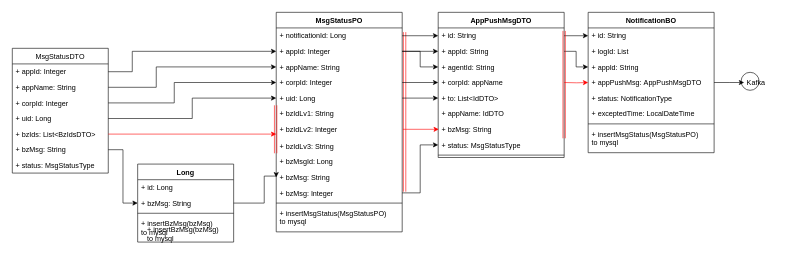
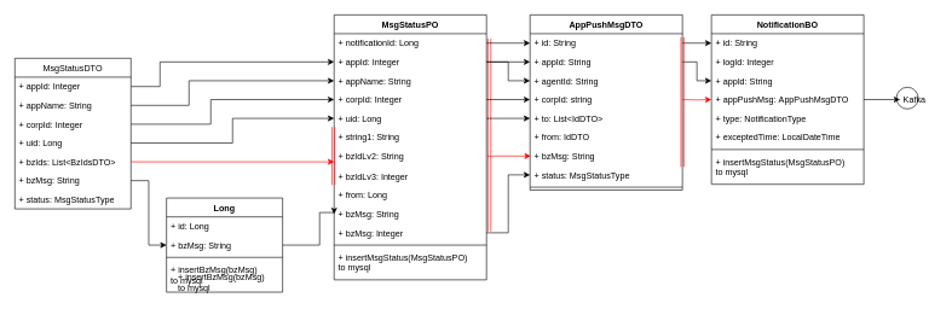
  <mxCell id="0" />
  <mxCell id="1" parent="0" />
  <mxCell id="2" value="MsgStatusDTO" style="swimlane;fontStyle=0;childLayout=stackLayout;horizontal=1;startSize=26;fillColor=none;horizontalStack=0;resizeParent=1;resizeParentMax=0;resizeLast=0;collapsible=1;marginBottom=0;" parent="1" vertex="1"><mxGeometry x="20" y="80" width="160" height="208" as="geometry" /></mxCell>
  <mxCell id="3" value="+ appId: Integer" style="text;strokeColor=none;fillColor=none;align=left;verticalAlign=top;spacingLeft=4;spacingRight=4;overflow=hidden;rotatable=0;points=[[0,0.5],[1,0.5]];portConstraint=eastwest;" parent="2" vertex="1"><mxGeometry y="26" width="160" height="26" as="geometry" /></mxCell>
  <mxCell id="4" value="+ appName: String" style="text;strokeColor=none;fillColor=none;align=left;verticalAlign=top;spacingLeft=4;spacingRight=4;overflow=hidden;rotatable=0;points=[[0,0.5],[1,0.5]];portConstraint=eastwest;" parent="2" vertex="1"><mxGeometry y="52" width="160" height="26" as="geometry" /></mxCell>
  <mxCell id="5" value="+ corpId: Integer" style="text;strokeColor=none;fillColor=none;align=left;verticalAlign=top;spacingLeft=4;spacingRight=4;overflow=hidden;rotatable=0;points=[[0,0.5],[1,0.5]];portConstraint=eastwest;" parent="2" vertex="1"><mxGeometry y="78" width="160" height="26" as="geometry" /></mxCell>
  <mxCell id="6" value="+ uid: Long" style="text;strokeColor=none;fillColor=none;align=left;verticalAlign=top;spacingLeft=4;spacingRight=4;overflow=hidden;rotatable=0;points=[[0,0.5],[1,0.5]];portConstraint=eastwest;" parent="2" vertex="1"><mxGeometry y="104" width="160" height="26" as="geometry" /></mxCell>
  <mxCell id="7" value="+ bzIds: List&lt;BzIdsDTO&gt;" style="text;strokeColor=none;fillColor=none;align=left;verticalAlign=top;spacingLeft=4;spacingRight=4;overflow=hidden;rotatable=0;points=[[0,0.5],[1,0.5]];portConstraint=eastwest;" parent="2" vertex="1"><mxGeometry y="130" width="160" height="26" as="geometry" /></mxCell>
  <mxCell id="8" value="+ bzMsg: String" style="text;strokeColor=none;fillColor=none;align=left;verticalAlign=top;spacingLeft=4;spacingRight=4;overflow=hidden;rotatable=0;points=[[0,0.5],[1,0.5]];portConstraint=eastwest;" parent="2" vertex="1"><mxGeometry y="156" width="160" height="26" as="geometry" /></mxCell>
  <mxCell id="9" value="+ status: MsgStatusType" style="text;strokeColor=none;fillColor=none;align=left;verticalAlign=top;spacingLeft=4;spacingRight=4;overflow=hidden;rotatable=0;points=[[0,0.5],[1,0.5]];portConstraint=eastwest;" parent="2" vertex="1"><mxGeometry y="182" width="160" height="26" as="geometry" /></mxCell>
  <mxCell id="10" value="Long" style="swimlane;fontStyle=1;align=center;verticalAlign=top;childLayout=stackLayout;horizontal=1;startSize=26;horizontalStack=0;resizeParent=1;resizeParentMax=0;resizeLast=0;collapsible=1;marginBottom=0;" vertex="1" parent="1"><mxGeometry x="229" y="273" width="160" height="130" as="geometry" /></mxCell>
  <mxCell id="11" value="+ id: Long" style="text;strokeColor=none;fillColor=none;align=left;verticalAlign=top;spacingLeft=4;spacingRight=4;overflow=hidden;rotatable=0;points=[[0,0.5],[1,0.5]];portConstraint=eastwest;" vertex="1" parent="10"><mxGeometry y="26" width="160" height="26" as="geometry" /></mxCell>
  <mxCell id="12" value="+ bzMsg: String" style="text;strokeColor=none;fillColor=none;align=left;verticalAlign=top;spacingLeft=4;spacingRight=4;overflow=hidden;rotatable=0;points=[[0,0.5],[1,0.5]];portConstraint=eastwest;" vertex="1" parent="10"><mxGeometry y="52" width="160" height="26" as="geometry" /></mxCell>
  <mxCell id="13" value="" style="line;strokeWidth=1;fillColor=none;align=left;verticalAlign=middle;spacingTop=-1;spacingLeft=3;spacingRight=3;rotatable=0;labelPosition=right;points=[];portConstraint=eastwest;" vertex="1" parent="10"><mxGeometry y="78" width="160" height="8" as="geometry" /></mxCell>
  <mxCell id="14" value="+ insertBzMsg(bzMsg)&#10;to mysql&#10;" style="text;strokeColor=none;fillColor=none;align=left;verticalAlign=top;spacingLeft=4;spacingRight=4;overflow=hidden;rotatable=0;points=[[0,0.5],[1,0.5]];portConstraint=eastwest;" vertex="1" parent="10"><mxGeometry y="86" width="160" height="44" as="geometry" /></mxCell>
  <mxCell id="15" style="edgeStyle=orthogonalEdgeStyle;rounded=0;orthogonalLoop=1;jettySize=auto;html=1;exitX=1;exitY=0.5;exitDx=0;exitDy=0;entryX=0;entryY=0.5;entryDx=0;entryDy=0;" edge="1" parent="1" source="8" target="12"><mxGeometry relative="1" as="geometry" /></mxCell>
  <mxCell id="16" style="edgeStyle=orthogonalEdgeStyle;rounded=0;orthogonalLoop=1;jettySize=auto;html=1;exitX=1;exitY=0.5;exitDx=0;exitDy=0;strokeColor=#FF0000;" edge="1" parent="1" source="7"><mxGeometry relative="1" as="geometry"><mxPoint x="460" y="223" as="targetPoint" /><Array as="points"><mxPoint x="450" y="223" /></Array></mxGeometry></mxCell>
  <mxCell id="17" value="+ insertBzMsg(bzMsg)&#10;to mysql&#10;" style="text;strokeColor=none;fillColor=none;align=left;verticalAlign=top;spacingLeft=4;spacingRight=4;overflow=hidden;rotatable=0;points=[[0,0.5],[1,0.5]];portConstraint=eastwest;" vertex="1" parent="1"><mxGeometry x="239" y="369" width="160" height="44" as="geometry" /></mxCell>
  <mxCell id="18" value="MsgStatusPO" style="swimlane;fontStyle=1;align=center;verticalAlign=top;childLayout=stackLayout;horizontal=1;startSize=26;horizontalStack=0;resizeParent=1;resizeParentMax=0;resizeLast=0;collapsible=1;marginBottom=0;" vertex="1" parent="1"><mxGeometry x="460" y="20" width="210" height="366" as="geometry" /></mxCell>
  <mxCell id="19" value="+ notificationId: Long" style="text;strokeColor=none;fillColor=none;align=left;verticalAlign=top;spacingLeft=4;spacingRight=4;overflow=hidden;rotatable=0;points=[[0,0.5],[1,0.5]];portConstraint=eastwest;" vertex="1" parent="18"><mxGeometry y="26" width="210" height="26" as="geometry" /></mxCell>
  <mxCell id="20" value="+ appId: Integer" style="text;strokeColor=none;fillColor=none;align=left;verticalAlign=top;spacingLeft=4;spacingRight=4;overflow=hidden;rotatable=0;points=[[0,0.5],[1,0.5]];portConstraint=eastwest;" vertex="1" parent="18"><mxGeometry y="52" width="210" height="26" as="geometry" /></mxCell>
  <mxCell id="21" value="+ appName: String" style="text;strokeColor=none;fillColor=none;align=left;verticalAlign=top;spacingLeft=4;spacingRight=4;overflow=hidden;rotatable=0;points=[[0,0.5],[1,0.5]];portConstraint=eastwest;" vertex="1" parent="18"><mxGeometry y="78" width="210" height="26" as="geometry" /></mxCell>
  <mxCell id="22" value="+ corpId: Integer" style="text;strokeColor=none;fillColor=none;align=left;verticalAlign=top;spacingLeft=4;spacingRight=4;overflow=hidden;rotatable=0;points=[[0,0.5],[1,0.5]];portConstraint=eastwest;" vertex="1" parent="18"><mxGeometry y="104" width="210" height="26" as="geometry" /></mxCell>
  <mxCell id="23" value="+ uid: Long" style="text;strokeColor=none;fillColor=none;align=left;verticalAlign=top;spacingLeft=4;spacingRight=4;overflow=hidden;rotatable=0;points=[[0,0.5],[1,0.5]];portConstraint=eastwest;" vertex="1" parent="18"><mxGeometry y="130" width="210" height="26" as="geometry" /></mxCell>
- <mxCell id="24" value="+ bzIdLv1: String" style="text;strokeColor=none;fillColor=none;align=left;verticalAlign=top;spacingLeft=4;spacingRight=4;overflow=hidden;rotatable=0;points=[[0,0.5],[1,0.5]];portConstraint=eastwest;" vertex="1" parent="18"><mxGeometry y="156" width="210" height="26" as="geometry" /></mxCell>
+ <mxCell id="24" value="+ string1: String" style="text;strokeColor=none;fillColor=none;align=left;verticalAlign=top;spacingLeft=4;spacingRight=4;overflow=hidden;rotatable=0;points=[[0,0.5],[1,0.5]];portConstraint=eastwest;" vertex="1" parent="18"><mxGeometry y="156" width="210" height="26" as="geometry" /></mxCell>
  <mxCell id="25" value="" style="shape=link;html=1;rounded=0;fontSize=12;fontColor=#FF0000;strokeColor=#FF0000;" edge="1" parent="18"><mxGeometry width="100" relative="1" as="geometry"><mxPoint x="-1" y="155" as="sourcePoint" /><mxPoint x="-1" y="235" as="targetPoint" /></mxGeometry></mxCell>
- <mxCell id="26" value="+ bzIdLv2: Integer" style="text;strokeColor=none;fillColor=none;align=left;verticalAlign=top;spacingLeft=4;spacingRight=4;overflow=hidden;rotatable=0;points=[[0,0.5],[1,0.5]];portConstraint=eastwest;" vertex="1" parent="18"><mxGeometry y="182" width="210" height="28" as="geometry" /></mxCell>
- <mxCell id="27" value="+ bzIdLv3: String" style="text;strokeColor=none;fillColor=none;align=left;verticalAlign=top;spacingLeft=4;spacingRight=4;overflow=hidden;rotatable=0;points=[[0,0.5],[1,0.5]];portConstraint=eastwest;" vertex="1" parent="18"><mxGeometry y="210" width="210" height="26" as="geometry" /></mxCell>
- <mxCell id="28" value="+ bzMsgId: Long" style="text;strokeColor=none;fillColor=none;align=left;verticalAlign=top;spacingLeft=4;spacingRight=4;overflow=hidden;rotatable=0;points=[[0,0.5],[1,0.5]];portConstraint=eastwest;" vertex="1" parent="18"><mxGeometry y="236" width="210" height="26" as="geometry" /></mxCell>
+ <mxCell id="26" value="+ bzIdLv2: String" style="text;strokeColor=none;fillColor=none;align=left;verticalAlign=top;spacingLeft=4;spacingRight=4;overflow=hidden;rotatable=0;points=[[0,0.5],[1,0.5]];portConstraint=eastwest;" vertex="1" parent="18"><mxGeometry y="182" width="210" height="28" as="geometry" /></mxCell>
+ <mxCell id="27" value="+ bzIdLv3: Integer" style="text;strokeColor=none;fillColor=none;align=left;verticalAlign=top;spacingLeft=4;spacingRight=4;overflow=hidden;rotatable=0;points=[[0,0.5],[1,0.5]];portConstraint=eastwest;" vertex="1" parent="18"><mxGeometry y="210" width="210" height="26" as="geometry" /></mxCell>
+ <mxCell id="28" value="+ from: Long" style="text;strokeColor=none;fillColor=none;align=left;verticalAlign=top;spacingLeft=4;spacingRight=4;overflow=hidden;rotatable=0;points=[[0,0.5],[1,0.5]];portConstraint=eastwest;" vertex="1" parent="18"><mxGeometry y="236" width="210" height="26" as="geometry" /></mxCell>
  <mxCell id="29" value="+ bzMsg: String" style="text;strokeColor=none;fillColor=none;align=left;verticalAlign=top;spacingLeft=4;spacingRight=4;overflow=hidden;rotatable=0;points=[[0,0.5],[1,0.5]];portConstraint=eastwest;" vertex="1" parent="18"><mxGeometry y="262" width="210" height="26" as="geometry" /></mxCell>
  <mxCell id="30" value="+ bzMsg: Integer" style="text;strokeColor=none;fillColor=none;align=left;verticalAlign=top;spacingLeft=4;spacingRight=4;overflow=hidden;rotatable=0;points=[[0,0.5],[1,0.5]];portConstraint=eastwest;" vertex="1" parent="18"><mxGeometry y="288" width="210" height="26" as="geometry" /></mxCell>
  <mxCell id="31" value="" style="line;strokeWidth=1;fillColor=none;align=left;verticalAlign=middle;spacingTop=-1;spacingLeft=3;spacingRight=3;rotatable=0;labelPosition=right;points=[];portConstraint=eastwest;" vertex="1" parent="18"><mxGeometry y="314" width="210" height="8" as="geometry" /></mxCell>
  <mxCell id="32" value="+ insertMsgStatus(MsgStatusPO)&#10;to mysql&#10;" style="text;strokeColor=none;fillColor=none;align=left;verticalAlign=top;spacingLeft=4;spacingRight=4;overflow=hidden;rotatable=0;points=[[0,0.5],[1,0.5]];portConstraint=eastwest;" vertex="1" parent="18"><mxGeometry y="322" width="210" height="44" as="geometry" /></mxCell>
  <mxCell id="33" value="" style="shape=link;html=1;rounded=0;fontSize=12;fontColor=#FF0000;exitX=1.019;exitY=0.269;exitDx=0;exitDy=0;exitPerimeter=0;strokeColor=#FF0000;" edge="1" parent="18" source="19"><mxGeometry width="100" relative="1" as="geometry"><mxPoint x="217" y="155" as="sourcePoint" /><mxPoint x="214" y="299" as="targetPoint" /></mxGeometry></mxCell>
  <mxCell id="34" style="edgeStyle=orthogonalEdgeStyle;rounded=0;orthogonalLoop=1;jettySize=auto;html=1;entryX=0;entryY=0.5;entryDx=0;entryDy=0;fontSize=12;fontColor=#FF0000;" edge="1" parent="1" source="12" target="29"><mxGeometry relative="1" as="geometry"><Array as="points"><mxPoint x="440" y="338" /><mxPoint x="440" y="293" /></Array></mxGeometry></mxCell>
  <mxCell id="35" style="edgeStyle=orthogonalEdgeStyle;rounded=0;orthogonalLoop=1;jettySize=auto;html=1;exitX=1;exitY=0.5;exitDx=0;exitDy=0;entryX=0;entryY=0.5;entryDx=0;entryDy=0;fontSize=12;fontColor=#FF0000;" edge="1" parent="1" source="6" target="23"><mxGeometry relative="1" as="geometry" /></mxCell>
  <mxCell id="36" style="edgeStyle=orthogonalEdgeStyle;rounded=0;orthogonalLoop=1;jettySize=auto;html=1;fontSize=12;fontColor=#FF0000;" edge="1" parent="1" source="5" target="22"><mxGeometry relative="1" as="geometry"><mxPoint x="290" y="70" as="targetPoint" /><Array as="points"><mxPoint x="290" y="171" /><mxPoint x="290" y="137" /></Array></mxGeometry></mxCell>
  <mxCell id="37" style="edgeStyle=orthogonalEdgeStyle;rounded=0;orthogonalLoop=1;jettySize=auto;html=1;exitX=1;exitY=0.5;exitDx=0;exitDy=0;fontSize=12;fontColor=#FF0000;" edge="1" parent="1" source="4" target="21"><mxGeometry relative="1" as="geometry"><Array as="points"><mxPoint x="260" y="145" /><mxPoint x="260" y="111" /></Array></mxGeometry></mxCell>
  <mxCell id="38" style="edgeStyle=orthogonalEdgeStyle;rounded=0;orthogonalLoop=1;jettySize=auto;html=1;exitX=1;exitY=0.5;exitDx=0;exitDy=0;entryX=0;entryY=0.5;entryDx=0;entryDy=0;fontSize=12;fontColor=#FF0000;" edge="1" parent="1" source="3" target="20"><mxGeometry relative="1" as="geometry"><Array as="points"><mxPoint x="220" y="119" /><mxPoint x="220" y="85" /></Array></mxGeometry></mxCell>
  <mxCell id="39" value="AppPushMsgDTO" style="swimlane;fontStyle=1;align=center;verticalAlign=top;childLayout=stackLayout;horizontal=1;startSize=26;horizontalStack=0;resizeParent=1;resizeParentMax=0;resizeLast=0;collapsible=1;marginBottom=0;" vertex="1" parent="1"><mxGeometry x="730" y="20" width="210" height="242" as="geometry" /></mxCell>
  <mxCell id="40" value="+ id: String" style="text;strokeColor=none;fillColor=none;align=left;verticalAlign=top;spacingLeft=4;spacingRight=4;overflow=hidden;rotatable=0;points=[[0,0.5],[1,0.5]];portConstraint=eastwest;" vertex="1" parent="39"><mxGeometry y="26" width="210" height="26" as="geometry" /></mxCell>
  <mxCell id="41" value="+ appId: String" style="text;strokeColor=none;fillColor=none;align=left;verticalAlign=top;spacingLeft=4;spacingRight=4;overflow=hidden;rotatable=0;points=[[0,0.5],[1,0.5]];portConstraint=eastwest;" vertex="1" parent="39"><mxGeometry y="52" width="210" height="26" as="geometry" /></mxCell>
  <mxCell id="42" value="+ agentId: String" style="text;strokeColor=none;fillColor=none;align=left;verticalAlign=top;spacingLeft=4;spacingRight=4;overflow=hidden;rotatable=0;points=[[0,0.5],[1,0.5]];portConstraint=eastwest;" vertex="1" parent="39"><mxGeometry y="78" width="210" height="26" as="geometry" /></mxCell>
- <mxCell id="43" value="+ corpId: appName" style="text;strokeColor=none;fillColor=none;align=left;verticalAlign=top;spacingLeft=4;spacingRight=4;overflow=hidden;rotatable=0;points=[[0,0.5],[1,0.5]];portConstraint=eastwest;" vertex="1" parent="39"><mxGeometry y="104" width="210" height="26" as="geometry" /></mxCell>
+ <mxCell id="43" value="+ corpId: string" style="text;strokeColor=none;fillColor=none;align=left;verticalAlign=top;spacingLeft=4;spacingRight=4;overflow=hidden;rotatable=0;points=[[0,0.5],[1,0.5]];portConstraint=eastwest;" vertex="1" parent="39"><mxGeometry y="104" width="210" height="26" as="geometry" /></mxCell>
  <mxCell id="44" value="+ to: List&lt;IdDTO&gt;" style="text;strokeColor=none;fillColor=none;align=left;verticalAlign=top;spacingLeft=4;spacingRight=4;overflow=hidden;rotatable=0;points=[[0,0.5],[1,0.5]];portConstraint=eastwest;" vertex="1" parent="39"><mxGeometry y="130" width="210" height="26" as="geometry" /></mxCell>
- <mxCell id="45" value="+ appName: IdDTO" style="text;strokeColor=none;fillColor=none;align=left;verticalAlign=top;spacingLeft=4;spacingRight=4;overflow=hidden;rotatable=0;points=[[0,0.5],[1,0.5]];portConstraint=eastwest;" vertex="1" parent="39"><mxGeometry y="156" width="210" height="26" as="geometry" /></mxCell>
+ <mxCell id="45" value="+ from: IdDTO" style="text;strokeColor=none;fillColor=none;align=left;verticalAlign=top;spacingLeft=4;spacingRight=4;overflow=hidden;rotatable=0;points=[[0,0.5],[1,0.5]];portConstraint=eastwest;" vertex="1" parent="39"><mxGeometry y="156" width="210" height="26" as="geometry" /></mxCell>
  <mxCell id="46" value="+ bzMsg: String" style="text;strokeColor=none;fillColor=none;align=left;verticalAlign=top;spacingLeft=4;spacingRight=4;overflow=hidden;rotatable=0;points=[[0,0.5],[1,0.5]];portConstraint=eastwest;" vertex="1" parent="39"><mxGeometry y="182" width="210" height="26" as="geometry" /></mxCell>
  <mxCell id="47" value="+ status: MsgStatusType" style="text;strokeColor=none;fillColor=none;align=left;verticalAlign=top;spacingLeft=4;spacingRight=4;overflow=hidden;rotatable=0;points=[[0,0.5],[1,0.5]];portConstraint=eastwest;" vertex="1" parent="39"><mxGeometry y="208" width="210" height="26" as="geometry" /></mxCell>
  <mxCell id="48" value="" style="line;strokeWidth=1;fillColor=none;align=left;verticalAlign=middle;spacingTop=-1;spacingLeft=3;spacingRight=3;rotatable=0;labelPosition=right;points=[];portConstraint=eastwest;" vertex="1" parent="39"><mxGeometry y="234" width="210" height="8" as="geometry" /></mxCell>
  <mxCell id="49" style="edgeStyle=orthogonalEdgeStyle;rounded=0;orthogonalLoop=1;jettySize=auto;html=1;exitX=1;exitY=0.5;exitDx=0;exitDy=0;entryX=0;entryY=0.5;entryDx=0;entryDy=0;fontSize=12;fontColor=#FF0000;" edge="1" parent="1" source="19" target="40"><mxGeometry relative="1" as="geometry" /></mxCell>
  <mxCell id="50" style="edgeStyle=orthogonalEdgeStyle;rounded=0;orthogonalLoop=1;jettySize=auto;html=1;exitX=1;exitY=0.5;exitDx=0;exitDy=0;entryX=0;entryY=0.5;entryDx=0;entryDy=0;fontSize=12;fontColor=#FF0000;" edge="1" parent="1" source="20" target="41"><mxGeometry relative="1" as="geometry" /></mxCell>
  <mxCell id="51" style="edgeStyle=orthogonalEdgeStyle;rounded=0;orthogonalLoop=1;jettySize=auto;html=1;exitX=1;exitY=0.5;exitDx=0;exitDy=0;entryX=0;entryY=0.5;entryDx=0;entryDy=0;fontSize=12;fontColor=#FF0000;" edge="1" parent="1" source="20" target="42"><mxGeometry relative="1" as="geometry"><mxPoint x="680" y="95" as="sourcePoint" /><mxPoint x="740" y="95" as="targetPoint" /></mxGeometry></mxCell>
  <mxCell id="52" style="edgeStyle=orthogonalEdgeStyle;rounded=0;orthogonalLoop=1;jettySize=auto;html=1;exitX=1;exitY=0.5;exitDx=0;exitDy=0;entryX=0;entryY=0.5;entryDx=0;entryDy=0;fontSize=12;fontColor=#FF0000;" edge="1" parent="1" source="22" target="43"><mxGeometry relative="1" as="geometry" /></mxCell>
  <mxCell id="53" style="edgeStyle=orthogonalEdgeStyle;rounded=0;orthogonalLoop=1;jettySize=auto;html=1;exitX=1;exitY=0.5;exitDx=0;exitDy=0;entryX=0;entryY=0.5;entryDx=0;entryDy=0;fontSize=12;fontColor=#FF0000;" edge="1" parent="1" source="23" target="44"><mxGeometry relative="1" as="geometry" /></mxCell>
  <mxCell id="54" style="edgeStyle=orthogonalEdgeStyle;rounded=0;orthogonalLoop=1;jettySize=auto;html=1;entryX=0;entryY=0.5;entryDx=0;entryDy=0;fontSize=12;fontColor=#FF0000;strokeColor=#FF0000;" edge="1" parent="1"><mxGeometry relative="1" as="geometry"><mxPoint x="671" y="215" as="sourcePoint" /><mxPoint x="731" y="215" as="targetPoint" /></mxGeometry></mxCell>
  <mxCell id="55" style="edgeStyle=orthogonalEdgeStyle;rounded=0;orthogonalLoop=1;jettySize=auto;html=1;exitX=1;exitY=0.5;exitDx=0;exitDy=0;entryX=0;entryY=0.5;entryDx=0;entryDy=0;fontSize=12;fontColor=#FF0000;strokeColor=#000000;" edge="1" parent="1" source="30" target="47"><mxGeometry relative="1" as="geometry" /></mxCell>
  <mxCell id="56" value="NotificationBO" style="swimlane;fontStyle=1;align=center;verticalAlign=top;childLayout=stackLayout;horizontal=1;startSize=26;horizontalStack=0;resizeParent=1;resizeParentMax=0;resizeLast=0;collapsible=1;marginBottom=0;" vertex="1" parent="1"><mxGeometry x="980" y="20" width="210" height="234" as="geometry" /></mxCell>
  <mxCell id="57" value="+ id: String" style="text;strokeColor=none;fillColor=none;align=left;verticalAlign=top;spacingLeft=4;spacingRight=4;overflow=hidden;rotatable=0;points=[[0,0.5],[1,0.5]];portConstraint=eastwest;" vertex="1" parent="56"><mxGeometry y="26" width="210" height="26" as="geometry" /></mxCell>
- <mxCell id="58" value="+ logId: List" style="text;strokeColor=none;fillColor=none;align=left;verticalAlign=top;spacingLeft=4;spacingRight=4;overflow=hidden;rotatable=0;points=[[0,0.5],[1,0.5]];portConstraint=eastwest;" vertex="1" parent="56"><mxGeometry y="52" width="210" height="26" as="geometry" /></mxCell>
+ <mxCell id="58" value="+ logId: Integer" style="text;strokeColor=none;fillColor=none;align=left;verticalAlign=top;spacingLeft=4;spacingRight=4;overflow=hidden;rotatable=0;points=[[0,0.5],[1,0.5]];portConstraint=eastwest;" vertex="1" parent="56"><mxGeometry y="52" width="210" height="26" as="geometry" /></mxCell>
  <mxCell id="59" value="+ appId: String" style="text;strokeColor=none;fillColor=none;align=left;verticalAlign=top;spacingLeft=4;spacingRight=4;overflow=hidden;rotatable=0;points=[[0,0.5],[1,0.5]];portConstraint=eastwest;" vertex="1" parent="56"><mxGeometry y="78" width="210" height="26" as="geometry" /></mxCell>
  <mxCell id="60" value="+ appPushMsg: AppPushMsgDTO" style="text;strokeColor=none;fillColor=none;align=left;verticalAlign=top;spacingLeft=4;spacingRight=4;overflow=hidden;rotatable=0;points=[[0,0.5],[1,0.5]];portConstraint=eastwest;" vertex="1" parent="56"><mxGeometry y="104" width="210" height="26" as="geometry" /></mxCell>
- <mxCell id="61" value="+ status: NotificationType" style="text;strokeColor=none;fillColor=none;align=left;verticalAlign=top;spacingLeft=4;spacingRight=4;overflow=hidden;rotatable=0;points=[[0,0.5],[1,0.5]];portConstraint=eastwest;" vertex="1" parent="56"><mxGeometry y="130" width="210" height="26" as="geometry" /></mxCell>
+ <mxCell id="61" value="+ type: NotificationType" style="text;strokeColor=none;fillColor=none;align=left;verticalAlign=top;spacingLeft=4;spacingRight=4;overflow=hidden;rotatable=0;points=[[0,0.5],[1,0.5]];portConstraint=eastwest;" vertex="1" parent="56"><mxGeometry y="130" width="210" height="26" as="geometry" /></mxCell>
  <mxCell id="62" value="+ exceptedTime: LocalDateTime" style="text;strokeColor=none;fillColor=none;align=left;verticalAlign=top;spacingLeft=4;spacingRight=4;overflow=hidden;rotatable=0;points=[[0,0.5],[1,0.5]];portConstraint=eastwest;" vertex="1" parent="56"><mxGeometry y="156" width="210" height="26" as="geometry" /></mxCell>
  <mxCell id="63" value="" style="line;strokeWidth=1;fillColor=none;align=left;verticalAlign=middle;spacingTop=-1;spacingLeft=3;spacingRight=3;rotatable=0;labelPosition=right;points=[];portConstraint=eastwest;" vertex="1" parent="56"><mxGeometry y="182" width="210" height="8" as="geometry" /></mxCell>
  <mxCell id="64" value="+ insertMsgStatus(MsgStatusPO)&#10;to mysql&#10;" style="text;strokeColor=none;fillColor=none;align=left;verticalAlign=top;spacingLeft=4;spacingRight=4;overflow=hidden;rotatable=0;points=[[0,0.5],[1,0.5]];portConstraint=eastwest;" vertex="1" parent="56"><mxGeometry y="190" width="210" height="44" as="geometry" /></mxCell>
  <mxCell id="65" style="edgeStyle=orthogonalEdgeStyle;rounded=0;orthogonalLoop=1;jettySize=auto;html=1;exitX=1;exitY=0.5;exitDx=0;exitDy=0;entryX=0;entryY=0.5;entryDx=0;entryDy=0;fontSize=12;fontColor=#FF0000;strokeColor=#000000;" edge="1" parent="1" source="40" target="57"><mxGeometry relative="1" as="geometry" /></mxCell>
  <mxCell id="66" style="edgeStyle=orthogonalEdgeStyle;rounded=0;orthogonalLoop=1;jettySize=auto;html=1;exitX=1;exitY=0.5;exitDx=0;exitDy=0;entryX=0;entryY=0.5;entryDx=0;entryDy=0;fontSize=12;fontColor=#FF0000;strokeColor=#000000;" edge="1" parent="1" source="41" target="59"><mxGeometry relative="1" as="geometry" /></mxCell>
  <mxCell id="67" value="" style="shape=link;html=1;rounded=0;fontSize=12;fontColor=#FF0000;exitX=1.019;exitY=0.269;exitDx=0;exitDy=0;exitPerimeter=0;strokeColor=#FF0000;" edge="1" parent="1"><mxGeometry width="100" relative="1" as="geometry"><mxPoint x="940" y="50.994" as="sourcePoint" /><mxPoint x="940" y="230" as="targetPoint" /></mxGeometry></mxCell>
  <mxCell id="68" style="edgeStyle=orthogonalEdgeStyle;rounded=0;orthogonalLoop=1;jettySize=auto;html=1;entryX=0;entryY=0.5;entryDx=0;entryDy=0;fontSize=12;fontColor=#FF0000;strokeColor=#FF0000;" edge="1" parent="1" target="60"><mxGeometry relative="1" as="geometry"><mxPoint x="940" y="137" as="sourcePoint" /><mxPoint x="741" y="225" as="targetPoint" /></mxGeometry></mxCell>
  <mxCell id="69" value="" style="ellipse;whiteSpace=wrap;html=1;aspect=fixed;fontSize=12;fontColor=#FF0000;" vertex="1" parent="1"><mxGeometry x="1235" y="120" width="30" height="30" as="geometry" /></mxCell>
  <mxCell id="70" style="edgeStyle=orthogonalEdgeStyle;rounded=0;orthogonalLoop=1;jettySize=auto;html=1;exitX=1;exitY=0.5;exitDx=0;exitDy=0;fontSize=12;fontColor=#FF0000;strokeColor=#000000;" edge="1" parent="1" source="60"><mxGeometry relative="1" as="geometry"><mxPoint x="1240" y="137" as="targetPoint" /></mxGeometry></mxCell>
  <mxCell id="71" value="&lt;font color=&quot;#000000&quot;&gt;Kafka&lt;/font&gt;" style="text;html=1;strokeColor=none;fillColor=none;align=center;verticalAlign=middle;whiteSpace=wrap;rounded=0;fontSize=12;fontColor=#FF0000;" vertex="1" parent="1"><mxGeometry x="1230" y="122" width="60" height="30" as="geometry" /></mxCell>
